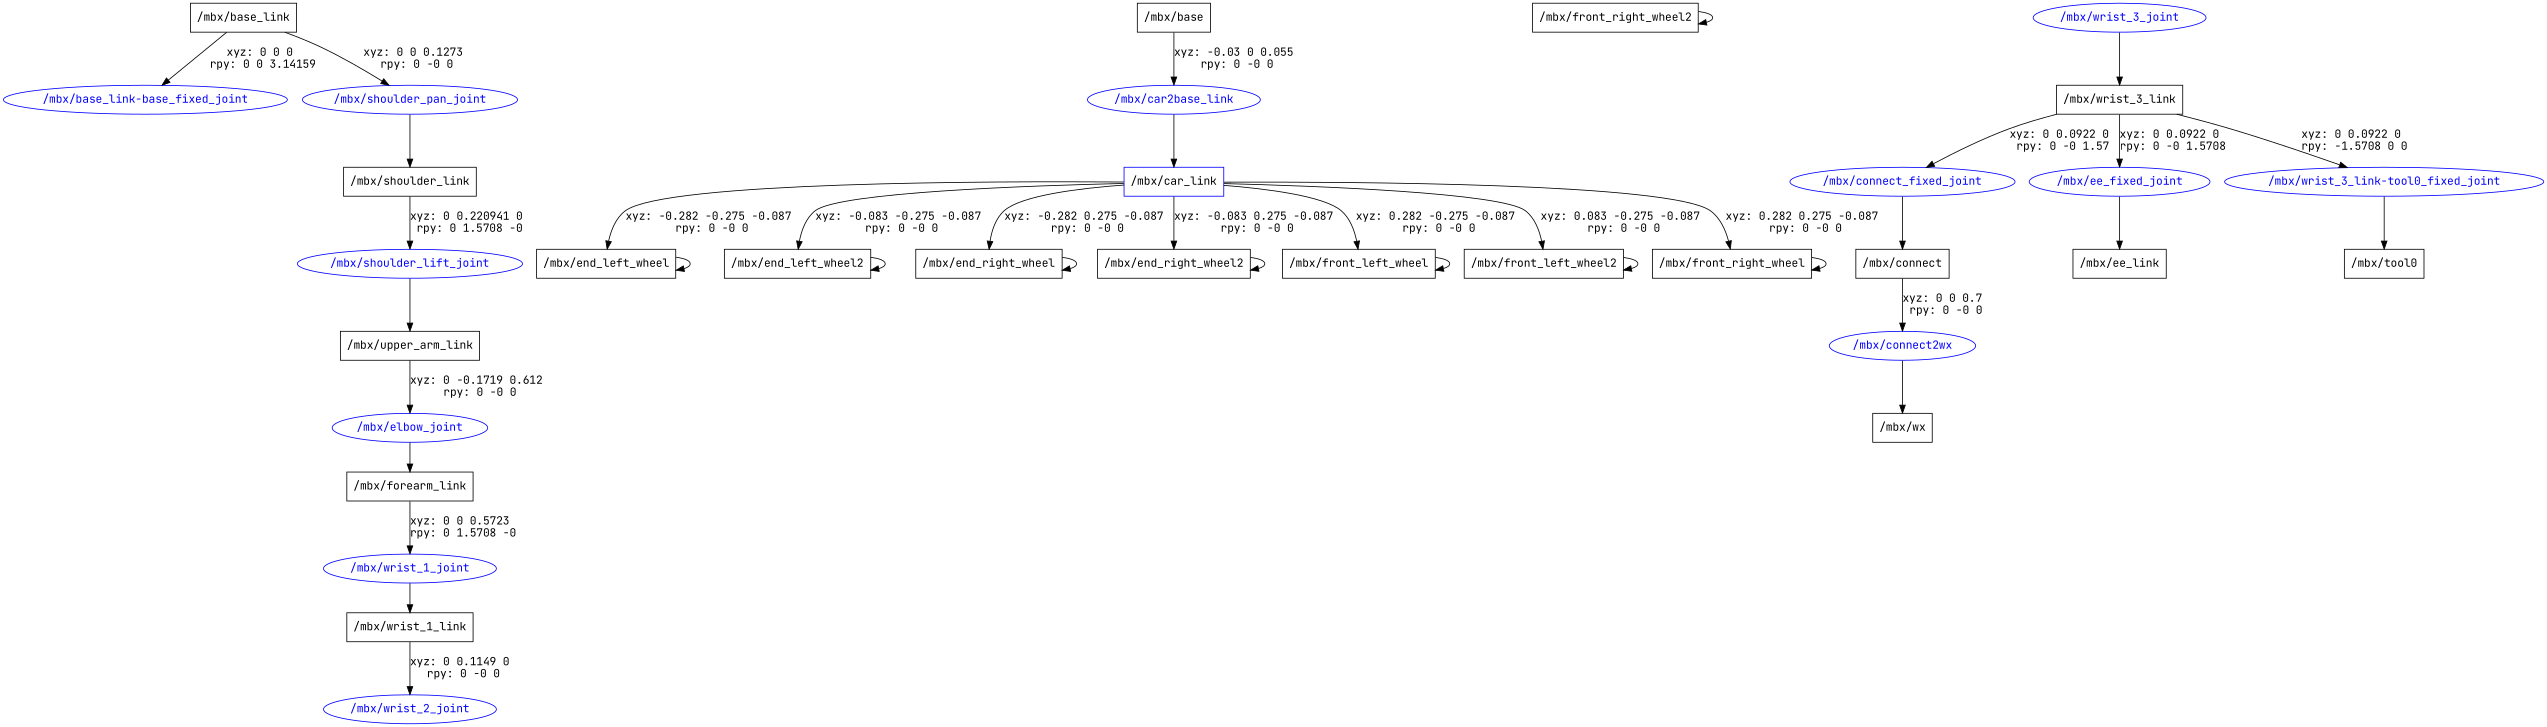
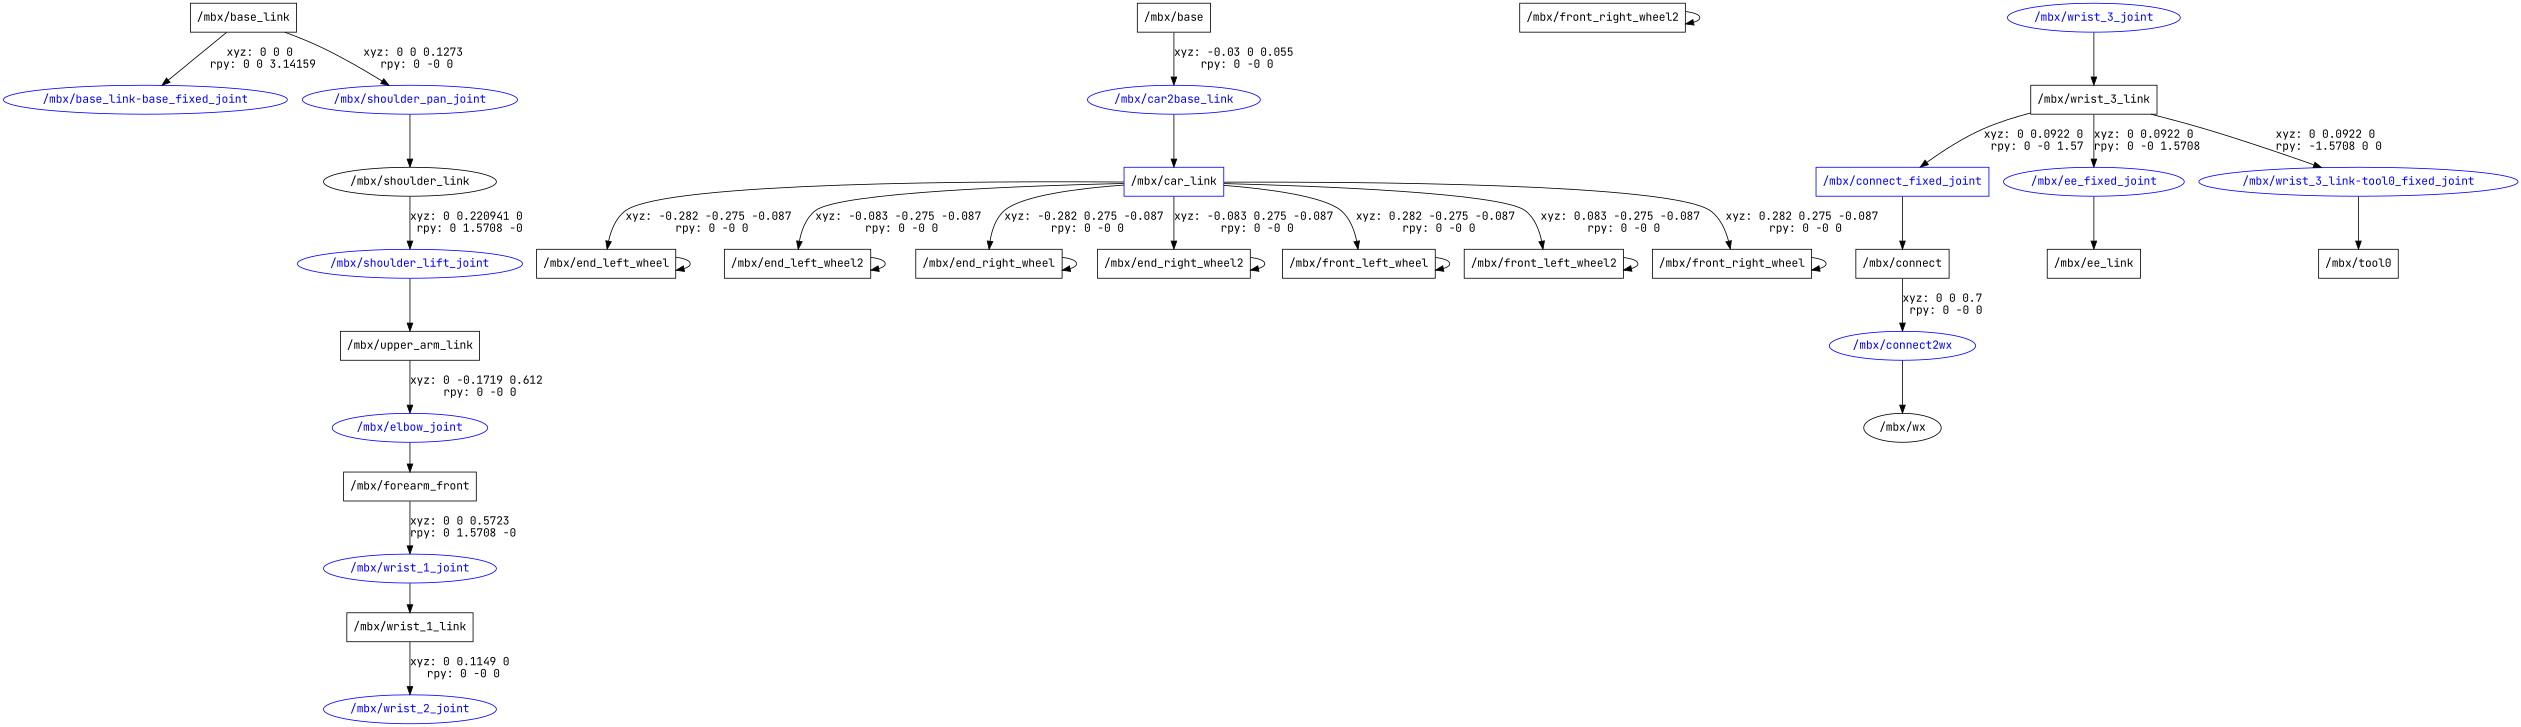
  digraph {
    fontname="JetBrains Mono"
    node [fontname="JetBrains Mono" shape=box]
    edge [fontname="JetBrains Mono"]
    n1 [label="/mbx/base_link"]
    "/mbx/base_link-base_fixed_joint" [color=blue fontcolor=blue shape=ellipse]
    "/mbx/shoulder_pan_joint" [color=blue fontcolor=blue shape=ellipse]
-   n4 [label="/mbx/shoulder_link"]
+   n4 [label="/mbx/shoulder_link" shape=ellipse]
    n5 [label="/mbx/base"]
    "/mbx/car2base_link" [color=blue fontcolor=blue shape=ellipse]
    n7 [color=blue label="/mbx/car_link"]
    n8 [label="/mbx/end_left_wheel"]
    n9 [label="/mbx/end_left_wheel2"]
    n10 [label="/mbx/end_right_wheel"]
    n11 [label="/mbx/end_right_wheel2"]
    n12 [label="/mbx/front_left_wheel"]
    n13 [label="/mbx/front_left_wheel2"]
    n14 [label="/mbx/front_right_wheel"]
    n15 [label="/mbx/front_right_wheel2"]
    "/mbx/shoulder_lift_joint" [color=blue fontcolor=blue shape=ellipse]
    n17 [label="/mbx/upper_arm_link"]
    "/mbx/elbow_joint" [color=blue fontcolor=blue shape=ellipse]
-   n19 [label="/mbx/forearm_link"]
+   n19 [label="/mbx/forearm_front"]
    "/mbx/wrist_1_joint" [color=blue fontcolor=blue shape=ellipse]
    n21 [label="/mbx/wrist_1_link"]
    "/mbx/wrist_2_joint" [color=blue fontcolor=blue shape=ellipse]
    "/mbx/wrist_3_joint" [color=blue fontcolor=blue shape=ellipse]
    n24 [label="/mbx/wrist_3_link"]
-   "/mbx/connect_fixed_joint" [color=blue fontcolor=blue shape=ellipse]
+   "/mbx/connect_fixed_joint" [color=blue fontcolor=blue]
    "/mbx/ee_fixed_joint" [color=blue fontcolor=blue shape=ellipse]
    "/mbx/wrist_3_link-tool0_fixed_joint" [color=blue fontcolor=blue shape=ellipse]
    n28 [label="/mbx/connect"]
    n29 [label="/mbx/ee_link"]
    n30 [label="/mbx/tool0"]
    "/mbx/connect2wx" [color=blue fontcolor=blue shape=ellipse]
-   n32 [label="/mbx/wx"]
+   n32 [label="/mbx/wx" shape=ellipse]
    n1 -> "/mbx/base_link-base_fixed_joint" [label="xyz: 0 0 0 \nrpy: 0 0 3.14159"]
    n1 -> "/mbx/shoulder_pan_joint" [label="xyz: 0 0 0.1273 \nrpy: 0 -0 0"]
    "/mbx/shoulder_pan_joint" -> n4
    n4 -> "/mbx/shoulder_lift_joint" [label="xyz: 0 0.220941 0 \nrpy: 0 1.5708 -0"]
    n5 -> "/mbx/car2base_link" [label="xyz: -0.03 0 0.055 \nrpy: 0 -0 0"]
    "/mbx/car2base_link" -> n7
    n7 -> n8 [label="xyz: -0.282 -0.275 -0.087 \nrpy: 0 -0 0"]
    n7 -> n9 [label="xyz: -0.083 -0.275 -0.087 \nrpy: 0 -0 0"]
    n7 -> n10 [label="xyz: -0.282 0.275 -0.087 \nrpy: 0 -0 0"]
    n7 -> n11 [label="xyz: -0.083 0.275 -0.087 \nrpy: 0 -0 0"]
    n7 -> n12 [label="xyz: 0.282 -0.275 -0.087 \nrpy: 0 -0 0"]
    n7 -> n13 [label="xyz: 0.083 -0.275 -0.087 \nrpy: 0 -0 0"]
    n7 -> n14 [label="xyz: 0.282 0.275 -0.087 \nrpy: 0 -0 0"]
    n8 -> n8
    n9 -> n9
    n10 -> n10
    n11 -> n11
    n12 -> n12
    n13 -> n13
    n14 -> n14
    n15 -> n15
    "/mbx/shoulder_lift_joint" -> n17
    n17 -> "/mbx/elbow_joint" [label="xyz: 0 -0.1719 0.612 \nrpy: 0 -0 0"]
    "/mbx/elbow_joint" -> n19
    n19 -> "/mbx/wrist_1_joint" [label="xyz: 0 0 0.5723 \nrpy: 0 1.5708 -0"]
    "/mbx/wrist_1_joint" -> n21
    n21 -> "/mbx/wrist_2_joint" [label="xyz: 0 0.1149 0 \nrpy: 0 -0 0"]
    "/mbx/wrist_3_joint" -> n24
    n24 -> "/mbx/connect_fixed_joint" [label="xyz: 0 0.0922 0 \nrpy: 0 -0 1.57"]
    n24 -> "/mbx/ee_fixed_joint" [label="xyz: 0 0.0922 0 \nrpy: 0 -0 1.5708"]
    n24 -> "/mbx/wrist_3_link-tool0_fixed_joint" [label="xyz: 0 0.0922 0 \nrpy: -1.5708 0 0"]
    "/mbx/connect_fixed_joint" -> n28
    "/mbx/ee_fixed_joint" -> n29
    "/mbx/wrist_3_link-tool0_fixed_joint" -> n30
    n28 -> "/mbx/connect2wx" [label="xyz: 0 0 0.7 \nrpy: 0 -0 0"]
    "/mbx/connect2wx" -> n32
  }
